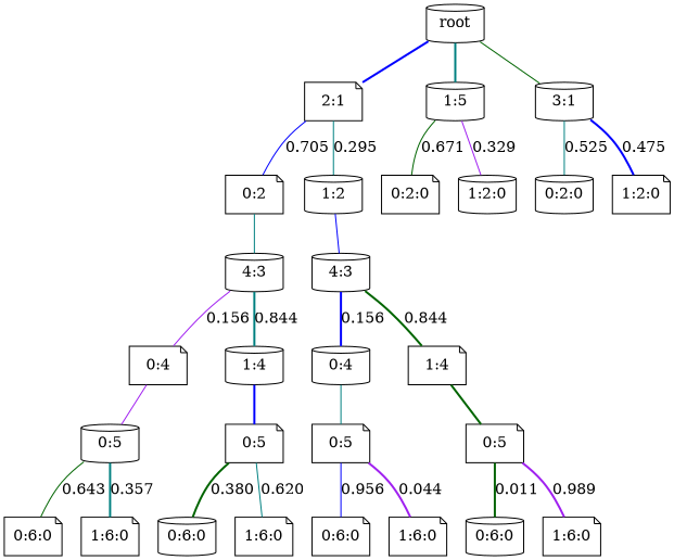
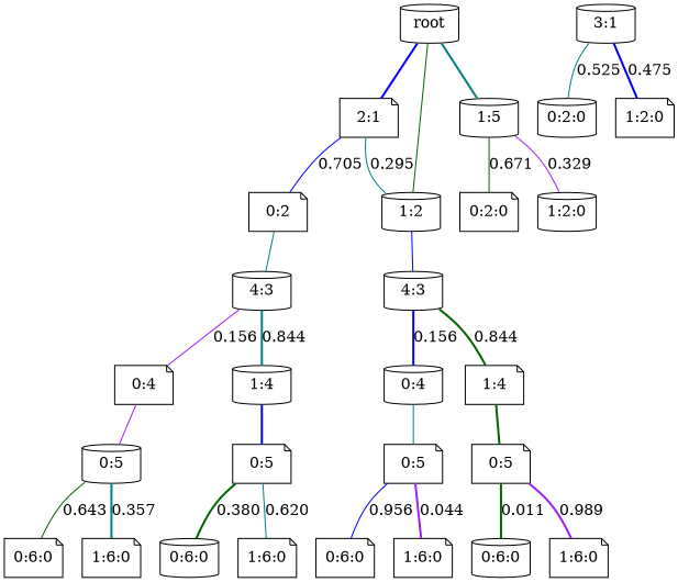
  graph {
    splines=true
    node [shape=note]
    edge [color=teal style=solid labelangle=110]
    n1 [label=root shape=cylinder]
    n2 [label="2:1"]
    n3 [label="1:5" shape=cylinder]
    n4 [label="3:1" shape=cylinder]
    n5 [label="0:2"]
    n6 [label="1:2" shape=cylinder]
    n7 [label="0:2:0"]
    n8 [label="1:2:0" shape=cylinder]
    n9 [label="0:2:0" shape=cylinder]
    n10 [label="1:2:0"]
    n11 [label="4:3" shape=cylinder]
    n12 [label="4:3" shape=cylinder]
    n13 [label="0:4"]
    n14 [label="1:4" shape=cylinder]
    n15 [label="0:5" shape=cylinder]
    n16 [label="0:5"]
    n17 [label="0:6:0"]
    n18 [label="1:6:0"]
    n19 [label="0:6:0" shape=cylinder]
    n20 [label="1:6:0"]
    n21 [label="0:4" shape=cylinder]
    n22 [label="1:4"]
    n23 [label="0:5"]
    n24 [label="0:5"]
    n25 [label="0:6:0"]
    n26 [label="1:6:0"]
    n27 [label="0:6:0" shape=cylinder]
    n28 [label="1:6:0"]
    n1 -- n2 [color=blue style=bold labelangle=""]
    n1 -- n3 [style=bold labelangle=""]
-   n1 -- n4 [color=darkgreen labelangle=""]
+   n1 -- n6 [color=darkgreen labelangle=""]
    n2 -- n5 [color=blue label=0.705]
    n2 -- n6 [label=0.295]
    n3 -- n7 [color=darkgreen label=0.671]
    n3 -- n8 [color=purple label=0.329]
    n4 -- n9 [label=0.525]
    n4 -- n10 [color=blue label=0.475 style=bold]
    n5 -- n11 [labelangle=""]
    n6 -- n12 [color=blue labelangle=""]
    n11 -- n13 [color=purple label=0.156]
    n11 -- n14 [label=0.844 style=bold]
    n12 -- n21 [color=blue label=0.156 style=bold]
    n12 -- n22 [color=darkgreen label=0.844 style=bold]
    n13 -- n15 [color=purple labelangle=""]
    n14 -- n16 [color=blue style=bold labelangle=""]
    n15 -- n17 [color=darkgreen label=0.643]
    n15 -- n18 [label=0.357 style=bold]
    n16 -- n19 [color=darkgreen label=0.380 style=bold]
    n16 -- n20 [label=0.620]
    n21 -- n23 [labelangle=""]
    n22 -- n24 [color=darkgreen style=bold labelangle=""]
    n23 -- n25 [color=blue label=0.956]
    n23 -- n26 [color=purple label=0.044 style=bold]
    n24 -- n27 [color=darkgreen label=0.011 style=bold]
    n24 -- n28 [color=purple label=0.989 style=bold]
  }
